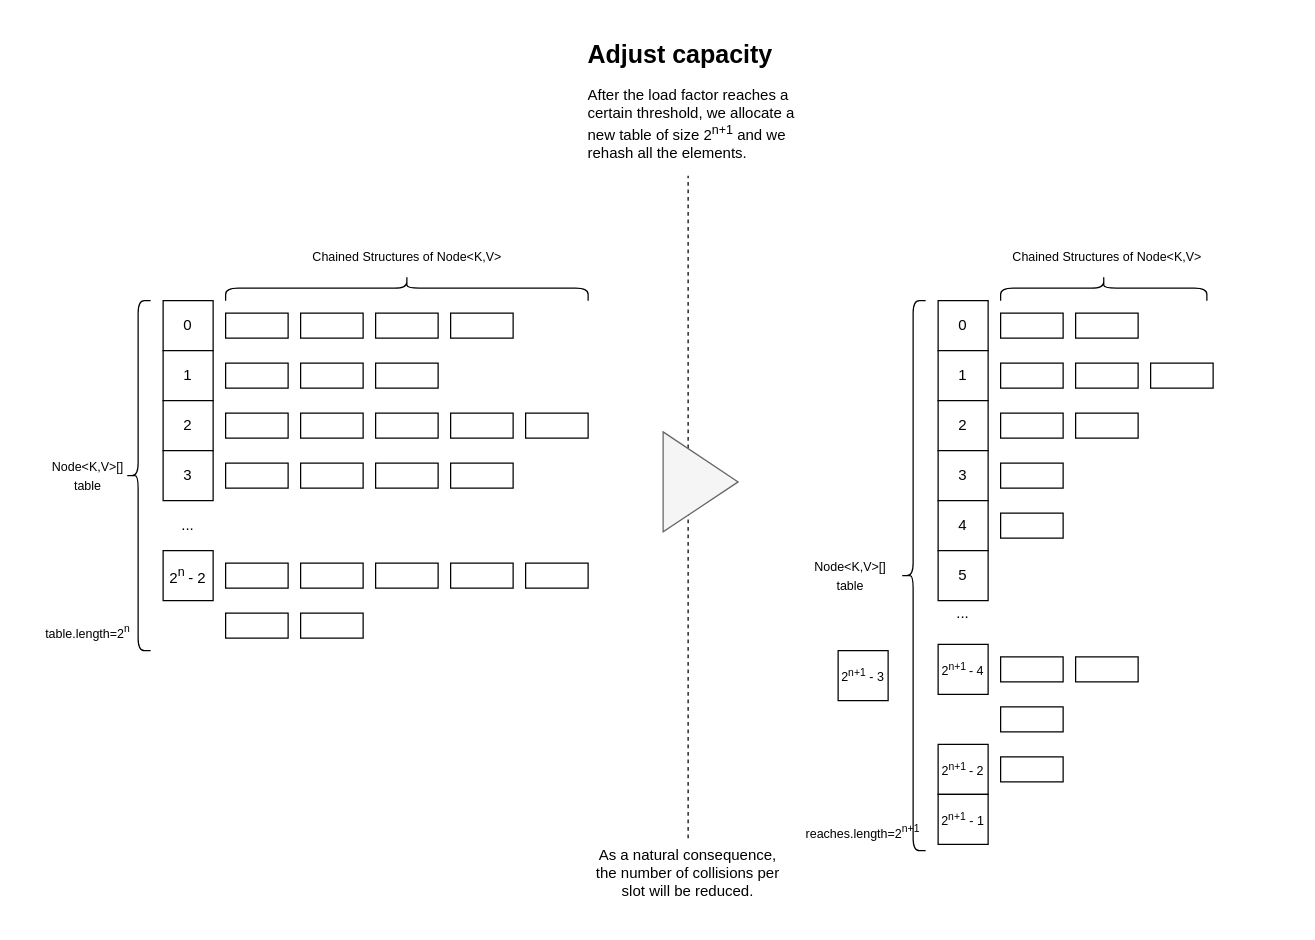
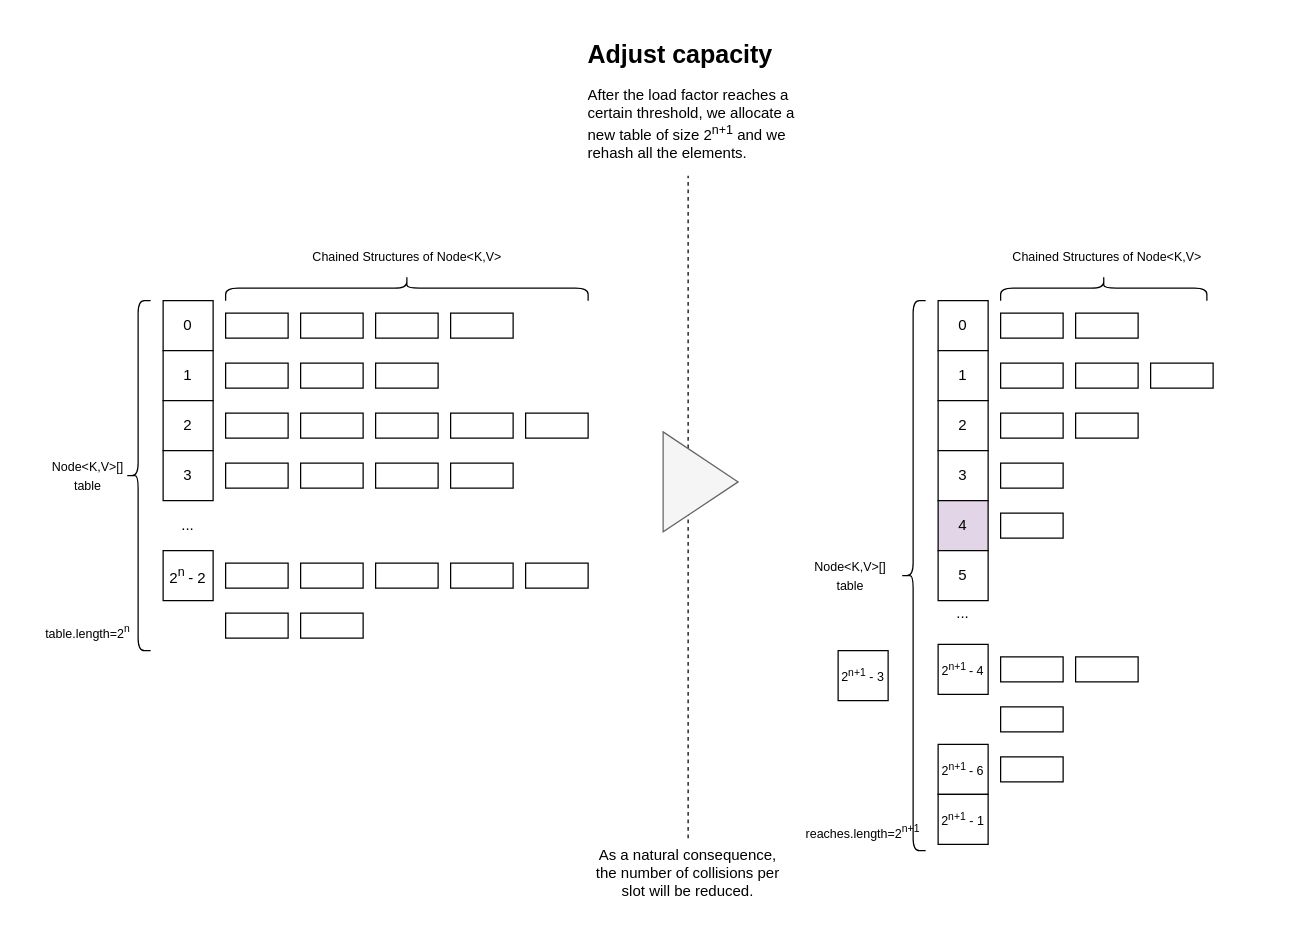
  <mxCell id="0" />
  <mxCell id="1" parent="0" />
  <mxCell id="2" value="" style="rounded=0;whiteSpace=wrap;html=1;fontSize=12;fillColor=none;strokeColor=none;" vertex="1" parent="1"><mxGeometry x="20" y="20" width="1010" height="710" as="geometry" /></mxCell>
  <mxCell id="3" value="0" style="rounded=0;whiteSpace=wrap;html=1;" vertex="1" parent="1"><mxGeometry x="130" y="240" width="40" height="40" as="geometry" /></mxCell>
  <mxCell id="4" value="1" style="rounded=0;whiteSpace=wrap;html=1;" vertex="1" parent="1"><mxGeometry x="130" y="280" width="40" height="40" as="geometry" /></mxCell>
  <mxCell id="5" value="2" style="rounded=0;whiteSpace=wrap;html=1;" vertex="1" parent="1"><mxGeometry x="130" y="320" width="40" height="40" as="geometry" /></mxCell>
  <mxCell id="6" value="3" style="rounded=0;whiteSpace=wrap;html=1;" vertex="1" parent="1"><mxGeometry x="130" y="360" width="40" height="40" as="geometry" /></mxCell>
  <mxCell id="7" value="2&lt;sup&gt;n&amp;nbsp;&lt;/sup&gt;- 2" style="rounded=0;whiteSpace=wrap;html=1;" vertex="1" parent="1"><mxGeometry x="130" y="440" width="40" height="40" as="geometry" /></mxCell>
  <mxCell id="8" value="" style="rounded=0;whiteSpace=wrap;html=1;" vertex="1" parent="1"><mxGeometry x="180" y="250" width="50" height="20" as="geometry" /></mxCell>
  <mxCell id="9" value="" style="rounded=0;whiteSpace=wrap;html=1;" vertex="1" parent="1"><mxGeometry x="240" y="250" width="50" height="20" as="geometry" /></mxCell>
  <mxCell id="10" value="" style="rounded=0;whiteSpace=wrap;html=1;" vertex="1" parent="1"><mxGeometry x="300" y="250" width="50" height="20" as="geometry" /></mxCell>
  <mxCell id="11" value="" style="rounded=0;whiteSpace=wrap;html=1;" vertex="1" parent="1"><mxGeometry x="360" y="250" width="50" height="20" as="geometry" /></mxCell>
  <mxCell id="12" value="" style="rounded=0;whiteSpace=wrap;html=1;" vertex="1" parent="1"><mxGeometry x="180" y="290" width="50" height="20" as="geometry" /></mxCell>
  <mxCell id="13" value="" style="rounded=0;whiteSpace=wrap;html=1;" vertex="1" parent="1"><mxGeometry x="240" y="290" width="50" height="20" as="geometry" /></mxCell>
  <mxCell id="14" value="" style="rounded=0;whiteSpace=wrap;html=1;" vertex="1" parent="1"><mxGeometry x="300" y="290" width="50" height="20" as="geometry" /></mxCell>
  <mxCell id="15" value="" style="rounded=0;whiteSpace=wrap;html=1;" vertex="1" parent="1"><mxGeometry x="180" y="330" width="50" height="20" as="geometry" /></mxCell>
  <mxCell id="16" value="" style="rounded=0;whiteSpace=wrap;html=1;" vertex="1" parent="1"><mxGeometry x="240" y="330" width="50" height="20" as="geometry" /></mxCell>
  <mxCell id="17" value="" style="rounded=0;whiteSpace=wrap;html=1;" vertex="1" parent="1"><mxGeometry x="300" y="330" width="50" height="20" as="geometry" /></mxCell>
  <mxCell id="18" value="" style="rounded=0;whiteSpace=wrap;html=1;" vertex="1" parent="1"><mxGeometry x="360" y="330" width="50" height="20" as="geometry" /></mxCell>
  <mxCell id="19" value="" style="rounded=0;whiteSpace=wrap;html=1;" vertex="1" parent="1"><mxGeometry x="420" y="330" width="50" height="20" as="geometry" /></mxCell>
  <mxCell id="20" value="" style="rounded=0;whiteSpace=wrap;html=1;" vertex="1" parent="1"><mxGeometry x="180" y="370" width="50" height="20" as="geometry" /></mxCell>
  <mxCell id="21" value="" style="rounded=0;whiteSpace=wrap;html=1;" vertex="1" parent="1"><mxGeometry x="240" y="370" width="50" height="20" as="geometry" /></mxCell>
  <mxCell id="22" value="" style="rounded=0;whiteSpace=wrap;html=1;" vertex="1" parent="1"><mxGeometry x="300" y="370" width="50" height="20" as="geometry" /></mxCell>
  <mxCell id="23" value="" style="rounded=0;whiteSpace=wrap;html=1;" vertex="1" parent="1"><mxGeometry x="360" y="370" width="50" height="20" as="geometry" /></mxCell>
  <mxCell id="24" value="" style="rounded=0;whiteSpace=wrap;html=1;" vertex="1" parent="1"><mxGeometry x="180" y="450" width="50" height="20" as="geometry" /></mxCell>
  <mxCell id="25" value="" style="rounded=0;whiteSpace=wrap;html=1;" vertex="1" parent="1"><mxGeometry x="240" y="450" width="50" height="20" as="geometry" /></mxCell>
  <mxCell id="26" value="" style="rounded=0;whiteSpace=wrap;html=1;" vertex="1" parent="1"><mxGeometry x="300" y="450" width="50" height="20" as="geometry" /></mxCell>
  <mxCell id="27" value="" style="rounded=0;whiteSpace=wrap;html=1;" vertex="1" parent="1"><mxGeometry x="360" y="450" width="50" height="20" as="geometry" /></mxCell>
  <mxCell id="28" value="" style="rounded=0;whiteSpace=wrap;html=1;" vertex="1" parent="1"><mxGeometry x="420" y="450" width="50" height="20" as="geometry" /></mxCell>
  <mxCell id="29" value="" style="rounded=0;whiteSpace=wrap;html=1;" vertex="1" parent="1"><mxGeometry x="180" y="490" width="50" height="20" as="geometry" /></mxCell>
  <mxCell id="30" value="" style="rounded=0;whiteSpace=wrap;html=1;" vertex="1" parent="1"><mxGeometry x="240" y="490" width="50" height="20" as="geometry" /></mxCell>
  <mxCell id="31" value="..." style="text;html=1;strokeColor=none;fillColor=none;align=center;verticalAlign=middle;whiteSpace=wrap;rounded=0;" vertex="1" parent="1"><mxGeometry x="120" y="400" width="60" height="40" as="geometry" /></mxCell>
  <mxCell id="32" value="" style="shape=curlyBracket;whiteSpace=wrap;html=1;rounded=1;" vertex="1" parent="1"><mxGeometry x="100" y="240" width="20" height="280" as="geometry" /></mxCell>
  <mxCell id="33" value="&lt;font style=&quot;font-size: 10px&quot;&gt;Node&amp;lt;K,V&amp;gt;[] table&lt;/font&gt;" style="text;html=1;strokeColor=none;fillColor=none;align=center;verticalAlign=middle;whiteSpace=wrap;rounded=0;" vertex="1" parent="1"><mxGeometry x="30" y="365" width="80" height="30" as="geometry" /></mxCell>
  <mxCell id="34" value="" style="shape=curlyBracket;whiteSpace=wrap;html=1;rounded=1;flipH=1;fontSize=10;rotation=-90;" vertex="1" parent="1"><mxGeometry x="315" y="85" width="20" height="290" as="geometry" /></mxCell>
  <mxCell id="35" value="Chained Structures of Node&amp;lt;K,V&amp;gt;" style="text;html=1;strokeColor=none;fillColor=none;align=center;verticalAlign=middle;whiteSpace=wrap;rounded=0;fontSize=10;" vertex="1" parent="1"><mxGeometry x="207.5" y="190" width="235" height="30" as="geometry" /></mxCell>
  <mxCell id="36" value="0" style="rounded=0;whiteSpace=wrap;html=1;" vertex="1" parent="1"><mxGeometry x="750" y="240" width="40" height="40" as="geometry" /></mxCell>
  <mxCell id="37" value="1" style="rounded=0;whiteSpace=wrap;html=1;" vertex="1" parent="1"><mxGeometry x="750" y="280" width="40" height="40" as="geometry" /></mxCell>
  <mxCell id="38" value="2" style="rounded=0;whiteSpace=wrap;html=1;" vertex="1" parent="1"><mxGeometry x="750" y="320" width="40" height="40" as="geometry" /></mxCell>
  <mxCell id="39" value="3" style="rounded=0;whiteSpace=wrap;html=1;" vertex="1" parent="1"><mxGeometry x="750" y="360" width="40" height="40" as="geometry" /></mxCell>
- <mxCell id="40" value="&lt;font style=&quot;font-size: 10px&quot;&gt;2&lt;sup&gt;n+1&amp;nbsp;&lt;/sup&gt;- 2&lt;/font&gt;" style="rounded=0;whiteSpace=wrap;html=1;" vertex="1" parent="1"><mxGeometry x="750" y="595" width="40" height="40" as="geometry" /></mxCell>
+ <mxCell id="40" value="&lt;font style=&quot;font-size: 10px&quot;&gt;2&lt;sup&gt;n+1&amp;nbsp;&lt;/sup&gt;- 6&lt;/font&gt;" style="rounded=0;whiteSpace=wrap;html=1;" vertex="1" parent="1"><mxGeometry x="750" y="595" width="40" height="40" as="geometry" /></mxCell>
  <mxCell id="41" value="&lt;font style=&quot;font-size: 10px&quot;&gt;2&lt;sup&gt;n+1&lt;/sup&gt;&amp;nbsp;- 1&lt;/font&gt;" style="rounded=0;whiteSpace=wrap;html=1;" vertex="1" parent="1"><mxGeometry x="750" y="635" width="40" height="40" as="geometry" /></mxCell>
  <mxCell id="42" value="" style="rounded=0;whiteSpace=wrap;html=1;" vertex="1" parent="1"><mxGeometry x="800" y="250" width="50" height="20" as="geometry" /></mxCell>
  <mxCell id="43" value="" style="rounded=0;whiteSpace=wrap;html=1;" vertex="1" parent="1"><mxGeometry x="860" y="250" width="50" height="20" as="geometry" /></mxCell>
  <mxCell id="44" value="" style="rounded=0;whiteSpace=wrap;html=1;" vertex="1" parent="1"><mxGeometry x="800" y="290" width="50" height="20" as="geometry" /></mxCell>
  <mxCell id="45" value="" style="rounded=0;whiteSpace=wrap;html=1;" vertex="1" parent="1"><mxGeometry x="860" y="290" width="50" height="20" as="geometry" /></mxCell>
  <mxCell id="46" value="" style="rounded=0;whiteSpace=wrap;html=1;" vertex="1" parent="1"><mxGeometry x="920" y="290" width="50" height="20" as="geometry" /></mxCell>
  <mxCell id="47" value="" style="rounded=0;whiteSpace=wrap;html=1;" vertex="1" parent="1"><mxGeometry x="800" y="330" width="50" height="20" as="geometry" /></mxCell>
  <mxCell id="48" value="" style="rounded=0;whiteSpace=wrap;html=1;" vertex="1" parent="1"><mxGeometry x="860" y="330" width="50" height="20" as="geometry" /></mxCell>
  <mxCell id="49" value="" style="rounded=0;whiteSpace=wrap;html=1;" vertex="1" parent="1"><mxGeometry x="800" y="370" width="50" height="20" as="geometry" /></mxCell>
  <mxCell id="50" value="" style="rounded=0;whiteSpace=wrap;html=1;" vertex="1" parent="1"><mxGeometry x="800" y="410" width="50" height="20" as="geometry" /></mxCell>
  <mxCell id="51" value="" style="rounded=0;whiteSpace=wrap;html=1;" vertex="1" parent="1"><mxGeometry x="800" y="525" width="50" height="20" as="geometry" /></mxCell>
  <mxCell id="52" value="..." style="text;html=1;strokeColor=none;fillColor=none;align=center;verticalAlign=middle;whiteSpace=wrap;rounded=0;" vertex="1" parent="1"><mxGeometry x="740" y="470" width="60" height="40" as="geometry" /></mxCell>
  <mxCell id="53" value="" style="shape=curlyBracket;whiteSpace=wrap;html=1;rounded=1;" vertex="1" parent="1"><mxGeometry x="720" y="240" width="20" height="440" as="geometry" /></mxCell>
  <mxCell id="54" value="&lt;font style=&quot;font-size: 10px&quot;&gt;Node&amp;lt;K,V&amp;gt;[] table&lt;/font&gt;" style="text;html=1;strokeColor=none;fillColor=none;align=center;verticalAlign=middle;whiteSpace=wrap;rounded=0;" vertex="1" parent="1"><mxGeometry x="640" y="445" width="80" height="30" as="geometry" /></mxCell>
  <mxCell id="55" value="" style="shape=curlyBracket;whiteSpace=wrap;html=1;rounded=1;flipH=1;fontSize=10;rotation=-90;" vertex="1" parent="1"><mxGeometry x="872.5" y="147.5" width="20" height="165" as="geometry" /></mxCell>
  <mxCell id="56" value="Chained Structures of Node&amp;lt;K,V&amp;gt;" style="text;html=1;strokeColor=none;fillColor=none;align=center;verticalAlign=middle;whiteSpace=wrap;rounded=0;fontSize=10;" vertex="1" parent="1"><mxGeometry x="767.5" y="190" width="235" height="30" as="geometry" /></mxCell>
  <mxCell id="57" value="" style="endArrow=none;dashed=1;html=1;rounded=0;fontSize=10;" edge="1" parent="1"><mxGeometry width="50" height="50" relative="1" as="geometry"><mxPoint x="550" y="670" as="sourcePoint" /><mxPoint x="550" y="140" as="targetPoint" /></mxGeometry></mxCell>
  <mxCell id="58" value="&lt;font style=&quot;font-size: 10px&quot;&gt;2&lt;sup&gt;n+1&amp;nbsp;&lt;/sup&gt;- 4&lt;/font&gt;" style="rounded=0;whiteSpace=wrap;html=1;" vertex="1" parent="1"><mxGeometry x="750" y="515" width="40" height="40" as="geometry" /></mxCell>
  <mxCell id="59" value="&lt;font style=&quot;font-size: 10px&quot;&gt;2&lt;sup&gt;n+1&lt;/sup&gt;&amp;nbsp;- 3&lt;/font&gt;" style="rounded=0;whiteSpace=wrap;html=1;" vertex="1" parent="1"><mxGeometry x="670" y="520" width="40" height="40" as="geometry" /></mxCell>
- <mxCell id="60" value="4" style="rounded=0;whiteSpace=wrap;html=1;" vertex="1" parent="1"><mxGeometry x="750" y="400" width="40" height="40" as="geometry" /></mxCell>
+ <mxCell id="60" value="4" style="rounded=0;whiteSpace=wrap;html=1;fillColor=#e1d5e7;" vertex="1" parent="1"><mxGeometry x="750" y="400" width="40" height="40" as="geometry" /></mxCell>
  <mxCell id="61" value="5" style="rounded=0;whiteSpace=wrap;html=1;" vertex="1" parent="1"><mxGeometry x="750" y="440" width="40" height="40" as="geometry" /></mxCell>
  <mxCell id="62" value="" style="rounded=0;whiteSpace=wrap;html=1;" vertex="1" parent="1"><mxGeometry x="860" y="525" width="50" height="20" as="geometry" /></mxCell>
  <mxCell id="63" value="" style="rounded=0;whiteSpace=wrap;html=1;" vertex="1" parent="1"><mxGeometry x="800" y="565" width="50" height="20" as="geometry" /></mxCell>
  <mxCell id="64" value="" style="rounded=0;whiteSpace=wrap;html=1;" vertex="1" parent="1"><mxGeometry x="800" y="605" width="50" height="20" as="geometry" /></mxCell>
  <mxCell id="65" value="" style="triangle;whiteSpace=wrap;html=1;fontSize=10;fillColor=#f5f5f5;strokeColor=#666666;fontColor=#333333;" vertex="1" parent="1"><mxGeometry x="530" y="345" width="60" height="80" as="geometry" /></mxCell>
  <mxCell id="66" value="&lt;h1&gt;Adjust capacity&lt;/h1&gt;&lt;p style=&quot;font-size: 12px&quot;&gt;After the load factor reaches a certain threshold, we allocate a new table of size 2&lt;span&gt;&lt;sup&gt;n+1&lt;/sup&gt;&amp;nbsp;and we rehash all the elements.&lt;/span&gt;&lt;/p&gt;" style="text;html=1;strokeColor=none;fillColor=none;spacing=5;spacingTop=-20;whiteSpace=wrap;overflow=hidden;rounded=0;fontSize=10;" vertex="1" parent="1"><mxGeometry x="465" y="27.5" width="190" height="120" as="geometry" /></mxCell>
  <mxCell id="67" value="As a natural consequence, the number of collisions per slot will be reduced.&lt;br&gt;&lt;br&gt;" style="text;html=1;strokeColor=none;fillColor=none;align=center;verticalAlign=middle;whiteSpace=wrap;rounded=0;fontSize=12;" vertex="1" parent="1"><mxGeometry x="470" y="690" width="160" height="30" as="geometry" /></mxCell>
  <mxCell id="68" value="&lt;font style=&quot;font-size: 10px&quot;&gt;table.length=2&lt;sup&gt;n&lt;/sup&gt;&lt;/font&gt;" style="text;html=1;strokeColor=none;fillColor=none;align=center;verticalAlign=middle;whiteSpace=wrap;rounded=0;" vertex="1" parent="1"><mxGeometry x="30" y="490" width="80" height="30" as="geometry" /></mxCell>
  <mxCell id="69" value="&lt;font style=&quot;font-size: 10px&quot;&gt;reaches.length=2&lt;sup&gt;n+1&lt;/sup&gt;&lt;/font&gt;" style="text;html=1;strokeColor=none;fillColor=none;align=center;verticalAlign=middle;whiteSpace=wrap;rounded=0;" vertex="1" parent="1"><mxGeometry x="650" y="650" width="80" height="30" as="geometry" /></mxCell>
